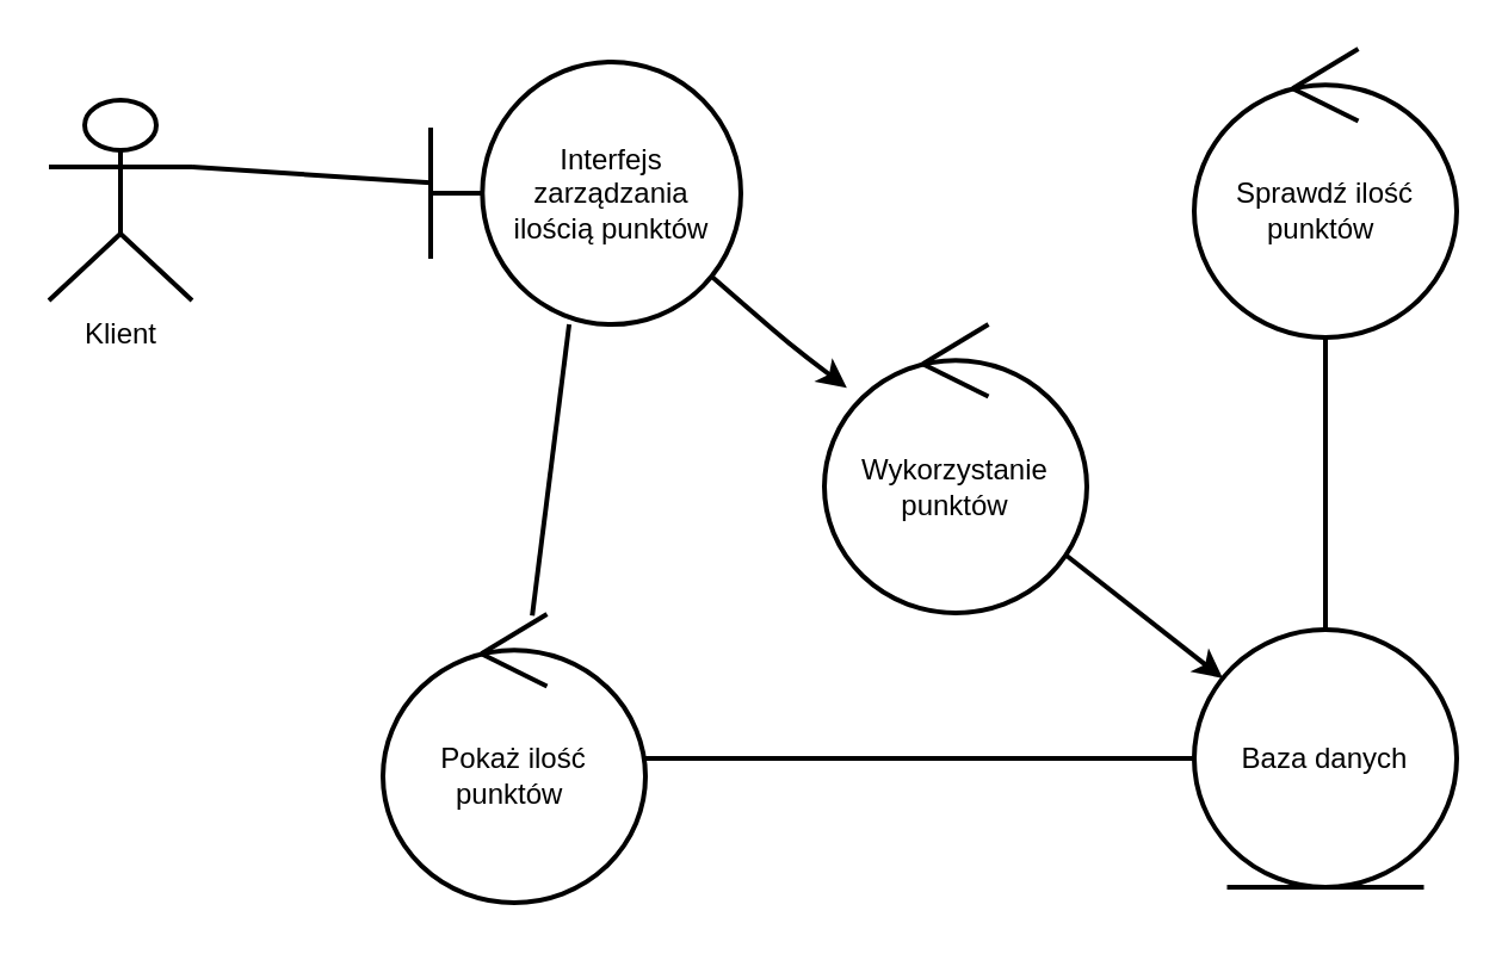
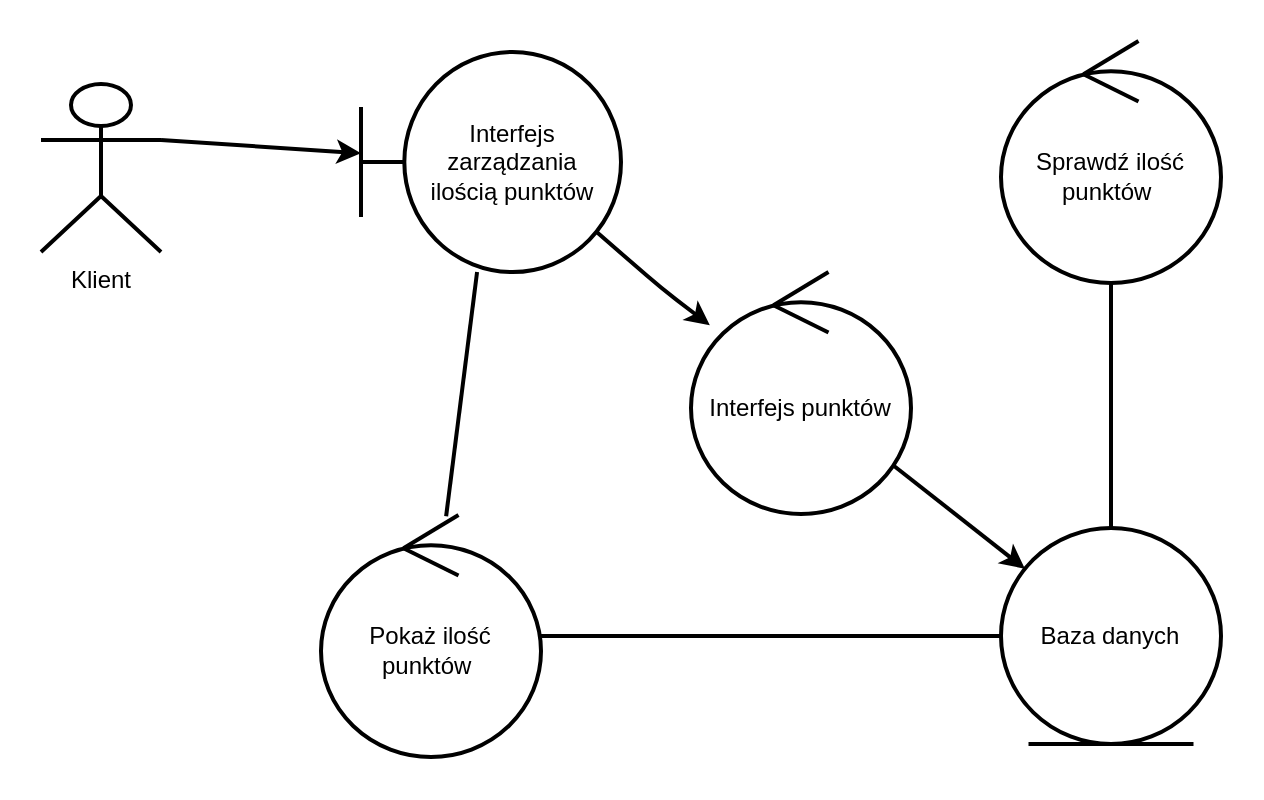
  <mxCell id="0" />
  <mxCell id="1" parent="0" />
- <mxCell id="2" style="edgeStyle=none;html=1;exitX=1;exitY=0.333;exitDx=0;exitDy=0;exitPerimeter=0;strokeWidth=2;endArrow=none;" edge="1" parent="1" source="3" target="5"><mxGeometry relative="1" as="geometry" /></mxCell>
+ <mxCell id="2" style="edgeStyle=none;html=1;exitX=1;exitY=0.333;exitDx=0;exitDy=0;exitPerimeter=0;strokeWidth=2;" edge="1" parent="1" source="3" target="5"><mxGeometry relative="1" as="geometry" /></mxCell>
  <mxCell id="3" value="Klient" style="shape=umlActor;verticalLabelPosition=bottom;verticalAlign=top;html=1;strokeWidth=2;" vertex="1" parent="1"><mxGeometry x="20" y="41.5" width="60" height="84" as="geometry" /></mxCell>
  <mxCell id="4" style="edgeStyle=none;html=1;exitX=0.88;exitY=0.791;exitDx=0;exitDy=0;exitPerimeter=0;strokeWidth=2;" edge="1" parent="1" source="5" target="11"><mxGeometry relative="1" as="geometry"><Array as="points"><mxPoint x="330" y="143.5" /></Array></mxGeometry></mxCell>
  <mxCell id="5" value="Interfejs zarządzania&lt;div&gt;&amp;nbsp;ilością punktów&amp;nbsp;&lt;/div&gt;" style="shape=umlBoundary;whiteSpace=wrap;html=1;strokeWidth=2;" vertex="1" parent="1"><mxGeometry x="180" y="25.5" width="130" height="110" as="geometry" /></mxCell>
  <mxCell id="6" style="edgeStyle=none;html=1;endArrow=none;endFill=0;strokeWidth=2;" edge="1" parent="1" source="7" target="9"><mxGeometry relative="1" as="geometry" /></mxCell>
  <mxCell id="7" value="Sprawdź ilość punktów&amp;nbsp;" style="ellipse;shape=umlControl;whiteSpace=wrap;html=1;strokeWidth=2;" vertex="1" parent="1"><mxGeometry x="500" y="20" width="110" height="121" as="geometry" /></mxCell>
  <mxCell id="8" style="edgeStyle=none;html=1;endArrow=none;endFill=0;strokeWidth=2;" edge="1" parent="1" source="9" target="13"><mxGeometry relative="1" as="geometry" /></mxCell>
  <mxCell id="9" value="Baza danych" style="ellipse;shape=umlEntity;whiteSpace=wrap;html=1;strokeWidth=2;" vertex="1" parent="1"><mxGeometry x="500" y="263.5" width="110" height="108" as="geometry" /></mxCell>
  <mxCell id="10" style="edgeStyle=none;html=1;strokeWidth=2;" edge="1" parent="1" source="11" target="9"><mxGeometry relative="1" as="geometry" /></mxCell>
- <mxCell id="11" value="Wykorzystanie punktów" style="ellipse;shape=umlControl;whiteSpace=wrap;html=1;strokeWidth=2;" vertex="1" parent="1"><mxGeometry x="345" y="135.5" width="110" height="121" as="geometry" /></mxCell>
+ <mxCell id="11" value="Interfejs punktów" style="ellipse;shape=umlControl;whiteSpace=wrap;html=1;strokeWidth=2;" vertex="1" parent="1"><mxGeometry x="345" y="135.5" width="110" height="121" as="geometry" /></mxCell>
  <mxCell id="12" style="edgeStyle=none;html=1;endArrow=none;endFill=0;strokeWidth=2;" edge="1" parent="1" source="13" target="5"><mxGeometry relative="1" as="geometry" /></mxCell>
  <mxCell id="13" value="Pokaż ilość punktów&amp;nbsp;" style="ellipse;shape=umlControl;whiteSpace=wrap;html=1;strokeWidth=2;" vertex="1" parent="1"><mxGeometry x="160" y="257" width="110" height="121" as="geometry" /></mxCell>
